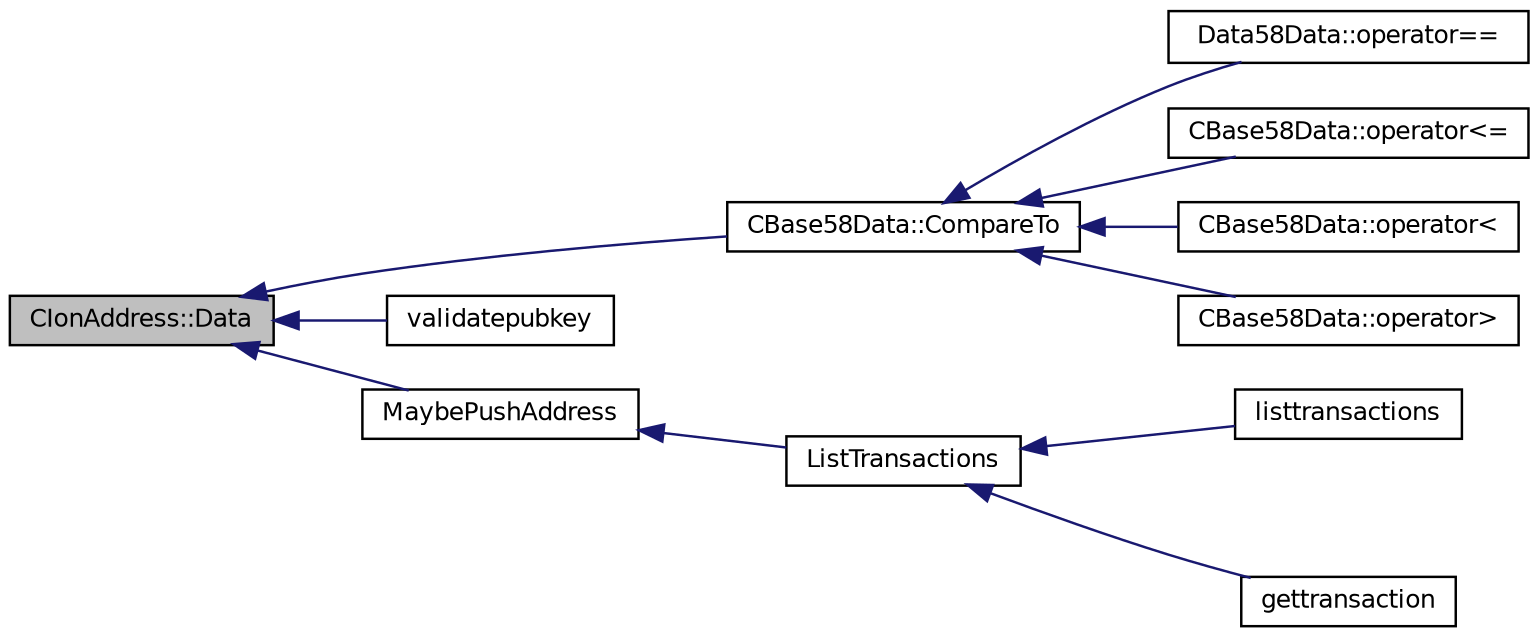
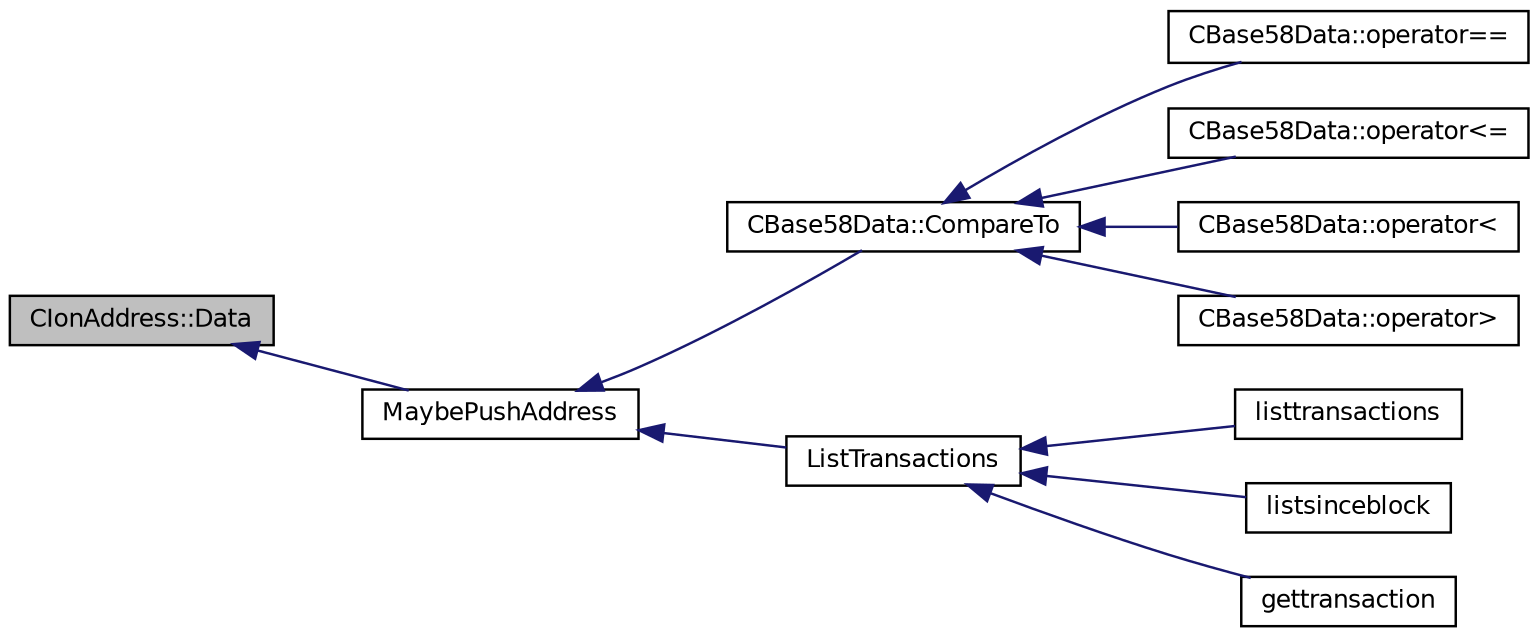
  digraph {
    rankdir=LR
    node [color=black fillcolor=white fontname=Helvetica fontsize=10 shape=record style=filled]
    edge [color=midnightblue dir=back fontname=Helvetica fontsize=10 labelfontname=Helvetica labelfontsize=10 style=solid]
    n1 [fillcolor=grey75 fontcolor=black height=0.2 label="CIonAddress::Data" width=0.4]
    n2 [height=0.2 label="CBase58Data::CompareTo" width=0.4]
-   n3 [height=0.2 label=validatepubkey width=0.4]
    n4 [height=0.2 label=MaybePushAddress width=0.4]
-   n5 [height=0.2 label="Data58Data::operator==" width=0.4]
+   n5 [height=0.2 label="CBase58Data::operator==" width=0.4]
    n6 [height=0.2 label="CBase58Data::operator\<=" width=0.4]
    n7 [height=0.2 label="CBase58Data::operator\<" width=0.4]
    n8 [height=0.2 label="CBase58Data::operator\>" width=0.4]
    n9 [height=0.2 label=ListTransactions width=0.4]
    n10 [height=0.2 label=listtransactions width=0.4]
+   n11 [height=0.2 label=listsinceblock width=0.4]
    n12 [height=0.2 label=gettransaction width=0.4]
-   n1 -> n2
-   n1 -> n3
+   n4 -> n2
    n1 -> n4
    n2 -> n5
    n2 -> n6
    n2 -> n7
    n2 -> n8
    n4 -> n9
    n9 -> n10
+   n9 -> n11
    n9 -> n12
  }
